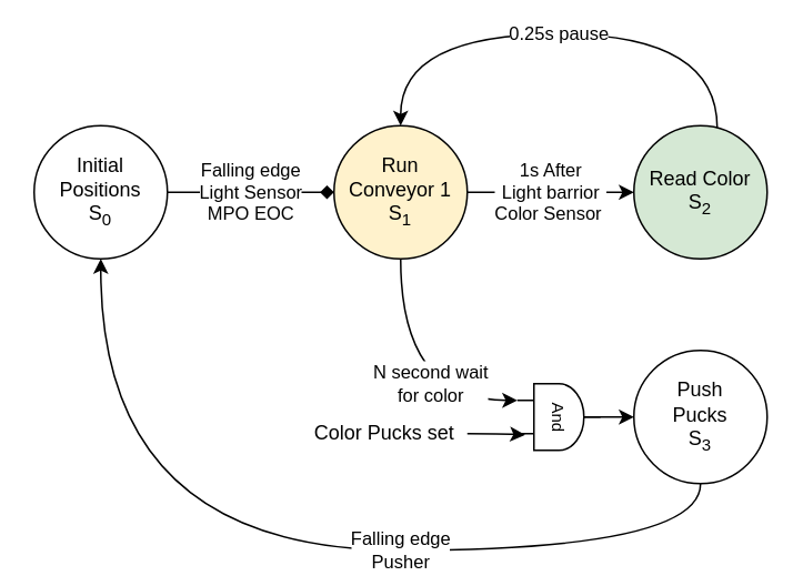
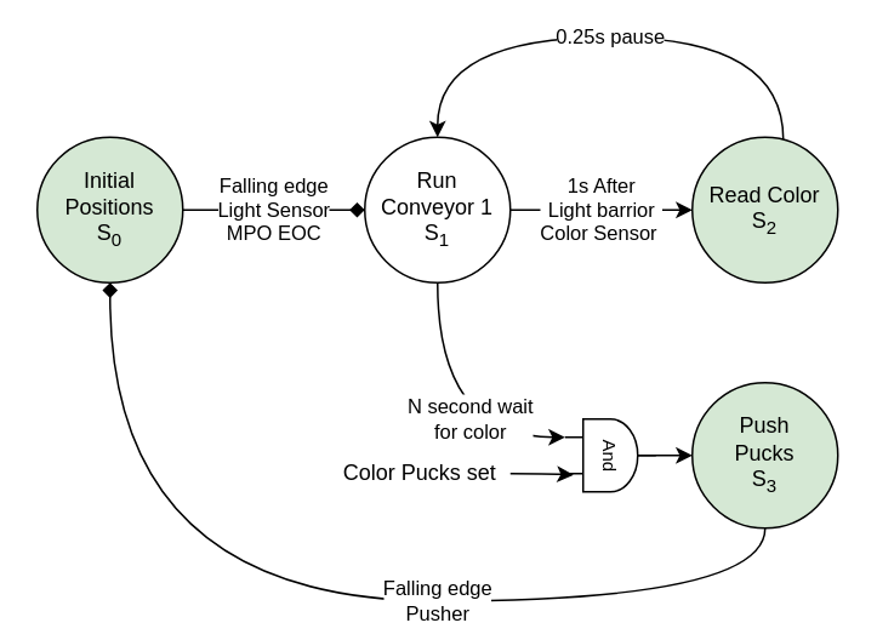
  <mxCell id="0" />
  <mxCell id="1" parent="0" />
  <mxCell id="2" value="Falling edge&lt;br&gt;Light Sensor&lt;br&gt;MPO EOC" style="edgeStyle=orthogonalEdgeStyle;curved=1;rounded=0;orthogonalLoop=1;jettySize=auto;html=1;endArrow=diamond;" edge="1" parent="1" source="3" target="5"><mxGeometry relative="1" as="geometry" /></mxCell>
- <mxCell id="3" value="Initial&lt;br&gt;Positions&lt;br&gt;S&lt;sub&gt;0&lt;/sub&gt;" style="ellipse;whiteSpace=wrap;html=1;aspect=fixed;rotation=0;" parent="1" vertex="1"><mxGeometry y="75" width="80" height="80" as="geometry" x="20" /></mxCell>
+ <mxCell id="3" value="Initial&lt;br&gt;Positions&lt;br&gt;S&lt;sub&gt;0&lt;/sub&gt;" style="ellipse;whiteSpace=wrap;html=1;aspect=fixed;rotation=0;fillColor=#d5e8d4;" parent="1" vertex="1"><mxGeometry y="75" width="80" height="80" as="geometry" x="20" /></mxCell>
  <mxCell id="4" value="1s After&lt;br&gt;Light barrior&lt;br&gt;Color Sensor&amp;nbsp;" style="edgeStyle=orthogonalEdgeStyle;curved=1;rounded=0;orthogonalLoop=1;jettySize=auto;html=1;" edge="1" parent="1" source="5" target="7"><mxGeometry relative="1" as="geometry" /></mxCell>
- <mxCell id="5" value="Run &lt;br&gt;Conveyor 1&lt;br&gt;S&lt;sub&gt;1&lt;/sub&gt;&lt;br&gt;" style="ellipse;whiteSpace=wrap;html=1;aspect=fixed;rotation=0;fillColor=#fff2cc;" vertex="1" parent="1"><mxGeometry x="200" y="75" width="80" height="80" as="geometry" /></mxCell>
+ <mxCell id="5" value="Run &lt;br&gt;Conveyor 1&lt;br&gt;S&lt;sub&gt;1&lt;/sub&gt;&lt;br&gt;" style="ellipse;whiteSpace=wrap;html=1;aspect=fixed;rotation=0;" vertex="1" parent="1"><mxGeometry x="200" y="75" width="80" height="80" as="geometry" /></mxCell>
  <mxCell id="6" value="0.25s pause" style="edgeStyle=orthogonalEdgeStyle;curved=1;rounded=0;orthogonalLoop=1;jettySize=auto;html=1;entryX=0.5;entryY=0;entryDx=0;entryDy=0;" edge="1" parent="1" source="7" target="5"><mxGeometry relative="1" as="geometry"><mxPoint x="560" y="115" as="targetPoint" /><Array as="points"><mxPoint x="430" y="20" /><mxPoint x="240" y="20" /></Array></mxGeometry></mxCell>
  <mxCell id="7" value="Read Color&lt;br&gt;S&lt;sub&gt;2&lt;br&gt;&lt;/sub&gt;" style="ellipse;whiteSpace=wrap;html=1;aspect=fixed;rotation=0;fillColor=#d5e8d4;" vertex="1" parent="1"><mxGeometry x="380" y="75" width="80" height="80" as="geometry" /></mxCell>
  <mxCell id="8" value="N second wait&lt;br&gt;for color" style="edgeStyle=orthogonalEdgeStyle;curved=1;rounded=0;orthogonalLoop=1;jettySize=auto;html=1;entryX=0;entryY=0.25;entryDx=0;entryDy=0;entryPerimeter=0;exitX=0.5;exitY=1;exitDx=0;exitDy=0;" edge="1" parent="1" source="5" target="12"><mxGeometry x="0.333" y="10" relative="1" as="geometry"><mxPoint x="360" y="250" as="targetPoint" /><mxPoint x="140" y="200" as="sourcePoint" /><Array as="points"><mxPoint x="240" y="240" /></Array><mxPoint as="offset" /></mxGeometry></mxCell>
- <mxCell id="9" value="Falling edge&lt;br&gt;Pusher" style="edgeStyle=orthogonalEdgeStyle;curved=1;rounded=0;orthogonalLoop=1;jettySize=auto;html=1;entryX=0.5;entryY=1;entryDx=0;entryDy=0;" edge="1" parent="1" source="10" target="3"><mxGeometry x="-0.235" relative="1" as="geometry"><mxPoint x="60" y="160" as="targetPoint" /><Array as="points"><mxPoint x="420" y="330" /><mxPoint x="60" y="330" /></Array><mxPoint as="offset" /></mxGeometry></mxCell>
- <mxCell id="10" value="Push&lt;br&gt;Pucks&lt;br&gt;S&lt;sub&gt;3&lt;/sub&gt;" style="ellipse;whiteSpace=wrap;html=1;aspect=fixed;rotation=0;" vertex="1" parent="1"><mxGeometry x="380" y="210" width="80" height="80" as="geometry" /></mxCell>
+ <mxCell id="9" value="Falling edge&lt;br&gt;Pusher" style="edgeStyle=orthogonalEdgeStyle;curved=1;rounded=0;orthogonalLoop=1;jettySize=auto;html=1;entryX=0.5;entryY=1;entryDx=0;entryDy=0;endArrow=diamond;" edge="1" parent="1" source="10" target="3"><mxGeometry x="-0.235" relative="1" as="geometry"><mxPoint x="60" y="160" as="targetPoint" /><Array as="points"><mxPoint x="420" y="330" /><mxPoint x="60" y="330" /></Array><mxPoint as="offset" /></mxGeometry></mxCell>
+ <mxCell id="10" value="Push&lt;br&gt;Pucks&lt;br&gt;S&lt;sub&gt;3&lt;/sub&gt;" style="ellipse;whiteSpace=wrap;html=1;aspect=fixed;rotation=0;fillColor=#d5e8d4;" vertex="1" parent="1"><mxGeometry x="380" y="210" width="80" height="80" as="geometry" /></mxCell>
  <mxCell id="11" value="" style="group" vertex="1" connectable="0" parent="1"><mxGeometry x="310" y="230" width="50" height="40" as="geometry" /></mxCell>
  <mxCell id="12" value="" style="verticalLabelPosition=bottom;shadow=0;dashed=0;align=center;html=1;verticalAlign=top;shape=mxgraph.electrical.logic_gates.logic_gate;operation=and;fontSize=10;numInputs=2;negating=0;noLabel=0;labelPadding=0;container=0;allowArrows=1;snapToPoint=0;fixDash=0;" vertex="1" parent="11"><mxGeometry width="50" height="40" as="geometry" /></mxCell>
  <mxCell id="13" value="And" style="text;html=1;resizable=0;autosize=1;align=center;verticalAlign=middle;points=[];fillColor=none;strokeColor=none;rounded=0;fontSize=10;rotation=90;" vertex="1" parent="11"><mxGeometry x="10" y="10" width="30" height="20" as="geometry" /></mxCell>
  <mxCell id="14" style="edgeStyle=orthogonalEdgeStyle;curved=1;rounded=0;orthogonalLoop=1;jettySize=auto;html=1;entryX=0;entryY=0.5;entryDx=0;entryDy=0;" edge="1" parent="1" target="10"><mxGeometry relative="1" as="geometry"><mxPoint x="350" y="250" as="sourcePoint" /></mxGeometry></mxCell>
  <mxCell id="15" style="edgeStyle=orthogonalEdgeStyle;curved=1;rounded=0;orthogonalLoop=1;jettySize=auto;html=1;entryX=0.094;entryY=0.768;entryDx=0;entryDy=0;entryPerimeter=0;" edge="1" parent="1" source="16" target="12"><mxGeometry relative="1" as="geometry" /></mxCell>
  <mxCell id="16" value="Color Pucks set" style="text;html=1;align=center;verticalAlign=middle;resizable=0;points=[];autosize=1;strokeColor=none;fillColor=none;" vertex="1" parent="1"><mxGeometry x="180" y="250" width="100" height="20" as="geometry" /></mxCell>
